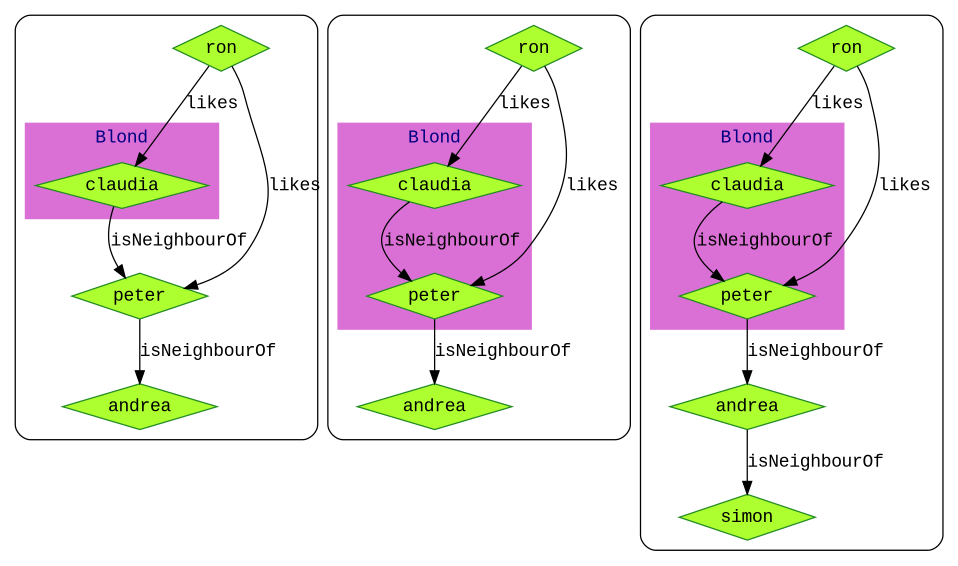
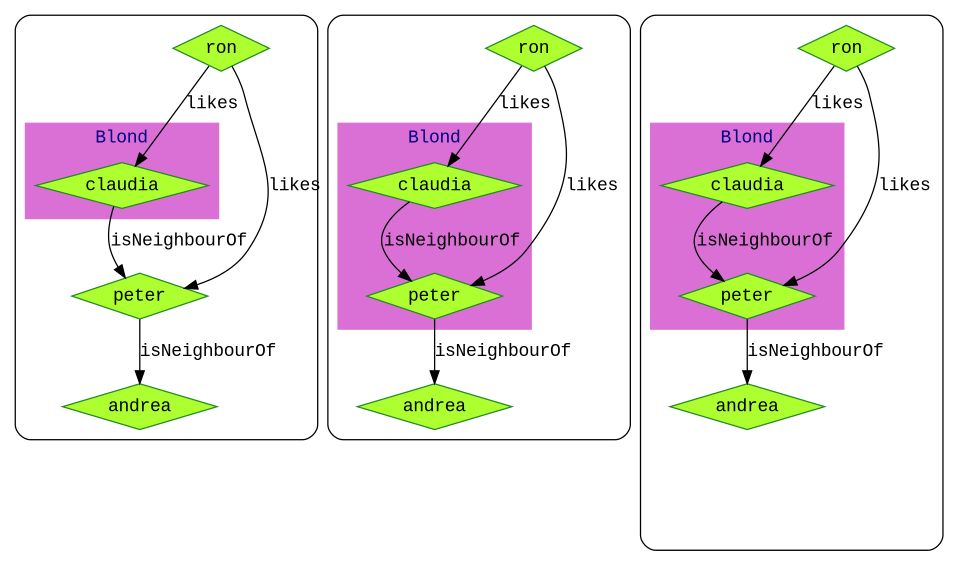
  digraph {
    fontname="Liberation Mono"
    node [color=forestgreen fillcolor=greenyellow shape=diamond style=filled fontname="Liberation Mono"]
    edge [fontname="Liberation Mono"]
    n1 [label=claudia]
    n2 [label=peter]
    n3 [label=ron]
    n4 [label=andrea]
    n5 [label=claudia]
    n6 [label=peter]
    n7 [label=ron]
    n8 [label=andrea]
    n9 [label=claudia]
    n10 [label=peter]
    n11 [label=ron]
    n12 [label=andrea]
-   n13 [label=simon]
    subgraph cluster_1 {
      style=rounded
      n3
      n4
      subgraph sub_2 {
        style=rounded
        n2
        subgraph cluster_3 {
          color=orchid
          fontcolor=navy
          label=Blond
          style=filled
          n1
        }
      }
    }
    subgraph cluster_4 {
      style=rounded
      n7
      n8
      subgraph cluster_5 {
        color=orchid
        fontcolor=navy
        label=Blond
        style=filled
        n5
        n6
      }
    }
    subgraph cluster_6 {
      style=rounded
      n11
      n12
-     n13
      subgraph cluster_7 {
        color=orchid
        fontcolor=navy
        label=Blond
        style=filled
        n9
        n10
      }
    }
    n1 -> n2 [label=isNeighbourOf]
    n2 -> n4 [label=isNeighbourOf]
    n3 -> n1 [label=likes]
    n3 -> n2 [label=likes]
    n5 -> n6 [label=isNeighbourOf]
    n6 -> n8 [label=isNeighbourOf]
    n7 -> n5 [label=likes]
    n7 -> n6 [label=likes]
    n9 -> n10 [label=isNeighbourOf]
    n10 -> n12 [label=isNeighbourOf]
    n11 -> n9 [label=likes]
    n11 -> n10 [label=likes]
-   n12 -> n13 [label=isNeighbourOf]
  }
